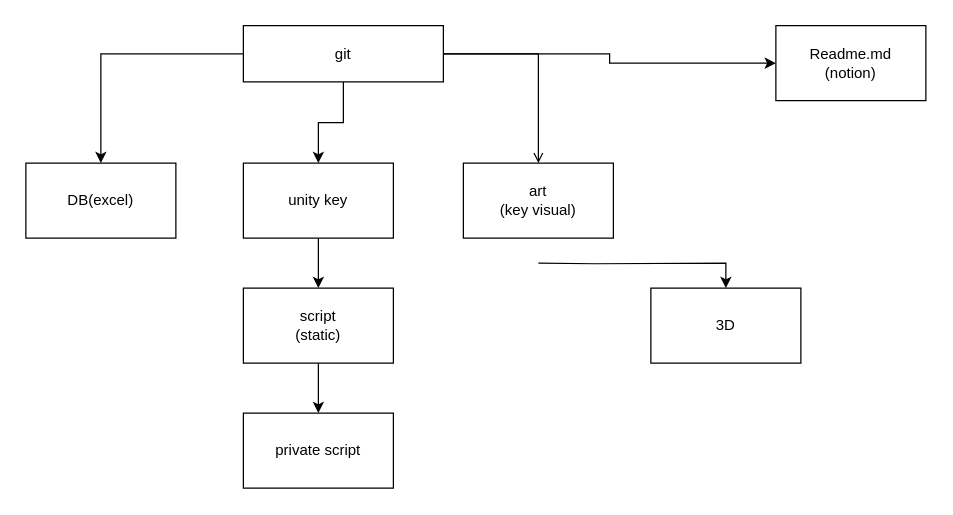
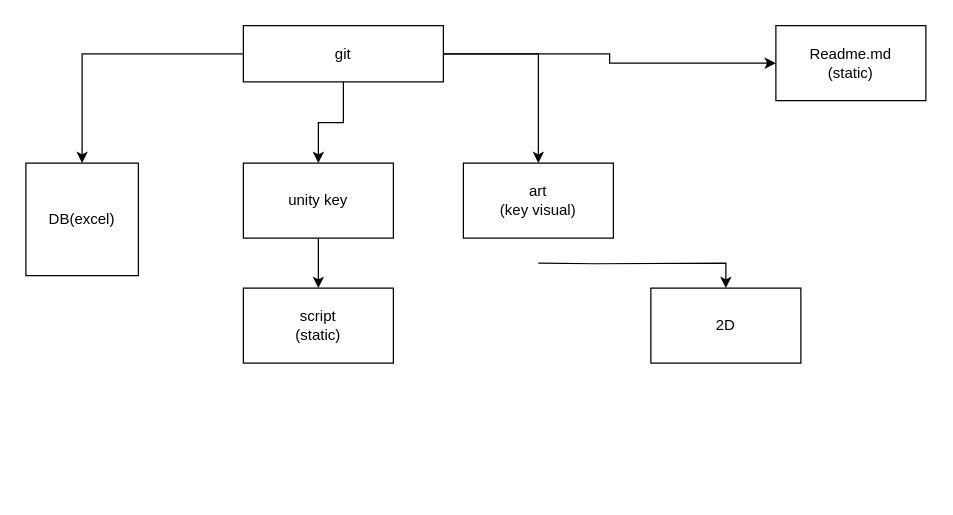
  <mxCell id="0" />
  <mxCell id="1" parent="0" />
  <mxCell id="2" value="" style="edgeStyle=orthogonalEdgeStyle;rounded=0;orthogonalLoop=1;jettySize=auto;html=1;" edge="1" parent="1" source="6" target="8"><mxGeometry relative="1" as="geometry" /></mxCell>
  <mxCell id="3" style="edgeStyle=orthogonalEdgeStyle;rounded=0;orthogonalLoop=1;jettySize=auto;html=1;entryX=0.5;entryY=0;entryDx=0;entryDy=0;" edge="1" parent="1" source="6" target="9"><mxGeometry relative="1" as="geometry" /></mxCell>
- <mxCell id="4" style="edgeStyle=orthogonalEdgeStyle;rounded=0;orthogonalLoop=1;jettySize=auto;html=1;entryX=0.5;entryY=0;entryDx=0;entryDy=0;endArrow=open;" edge="1" parent="1" source="6" target="11"><mxGeometry relative="1" as="geometry" /></mxCell>
+ <mxCell id="4" style="edgeStyle=orthogonalEdgeStyle;rounded=0;orthogonalLoop=1;jettySize=auto;html=1;entryX=0.5;entryY=0;entryDx=0;entryDy=0;" edge="1" parent="1" source="6" target="11"><mxGeometry relative="1" as="geometry" /></mxCell>
  <mxCell id="5" style="edgeStyle=orthogonalEdgeStyle;rounded=0;orthogonalLoop=1;jettySize=auto;html=1;entryX=0;entryY=0.5;entryDx=0;entryDy=0;" edge="1" parent="1" source="6" target="16"><mxGeometry relative="1" as="geometry" /></mxCell>
  <mxCell id="6" value="git" style="rounded=0;whiteSpace=wrap;html=1;" vertex="1" parent="1"><mxGeometry x="194" y="20" width="160" height="45" as="geometry" /></mxCell>
  <mxCell id="7" style="edgeStyle=orthogonalEdgeStyle;rounded=0;orthogonalLoop=1;jettySize=auto;html=1;" edge="1" parent="1" source="8" target="13"><mxGeometry relative="1" as="geometry" /></mxCell>
  <mxCell id="8" value="unity key" style="rounded=0;whiteSpace=wrap;html=1;" vertex="1" parent="1"><mxGeometry x="194" y="130" width="120" height="60" as="geometry" /></mxCell>
- <mxCell id="9" value="DB(excel)" style="rounded=0;whiteSpace=wrap;html=1;" vertex="1" parent="1"><mxGeometry x="20" y="130" width="120" height="60" as="geometry" /></mxCell>
+ <mxCell id="9" value="DB(excel)" style="rounded=0;whiteSpace=wrap;html=1;" vertex="1" parent="1"><mxGeometry x="20" y="130" width="90" height="90" as="geometry" /></mxCell>
  <mxCell id="10" style="edgeStyle=orthogonalEdgeStyle;rounded=0;orthogonalLoop=1;jettySize=auto;html=1;entryX=0.5;entryY=0;entryDx=0;entryDy=0;" edge="1" parent="1" target="15"><mxGeometry relative="1" as="geometry"><mxPoint x="430" y="210" as="sourcePoint" /></mxGeometry></mxCell>
  <mxCell id="11" value="art&lt;div&gt;(key visual)&lt;/div&gt;" style="rounded=0;whiteSpace=wrap;html=1;" vertex="1" parent="1"><mxGeometry x="370" y="130" width="120" height="60" as="geometry" /></mxCell>
- <mxCell id="12" style="edgeStyle=orthogonalEdgeStyle;rounded=0;orthogonalLoop=1;jettySize=auto;html=1;entryX=0.5;entryY=0;entryDx=0;entryDy=0;" edge="1" parent="1" source="13" target="14"><mxGeometry relative="1" as="geometry" /></mxCell>
  <mxCell id="13" value="script&lt;div&gt;(static)&lt;/div&gt;" style="rounded=0;whiteSpace=wrap;html=1;" vertex="1" parent="1"><mxGeometry x="194" y="230" width="120" height="60" as="geometry" /></mxCell>
- <mxCell id="14" value="private script" style="rounded=0;whiteSpace=wrap;html=1;" vertex="1" parent="1"><mxGeometry x="194" y="330" width="120" height="60" as="geometry" /></mxCell>
- <mxCell id="15" value="3D" style="rounded=0;whiteSpace=wrap;html=1;" vertex="1" parent="1"><mxGeometry x="520" y="230" width="120" height="60" as="geometry" /></mxCell>
- <mxCell id="16" value="Readme.md&lt;div&gt;(notion)&lt;/div&gt;" style="rounded=0;whiteSpace=wrap;html=1;" vertex="1" parent="1"><mxGeometry x="620" y="20" width="120" height="60" as="geometry" /></mxCell>
+ <mxCell id="15" value="2D" style="rounded=0;whiteSpace=wrap;html=1;" vertex="1" parent="1"><mxGeometry x="520" y="230" width="120" height="60" as="geometry" /></mxCell>
+ <mxCell id="16" value="Readme.md&lt;div&gt;(static)&lt;/div&gt;" style="rounded=0;whiteSpace=wrap;html=1;" vertex="1" parent="1"><mxGeometry x="620" y="20" width="120" height="60" as="geometry" /></mxCell>
